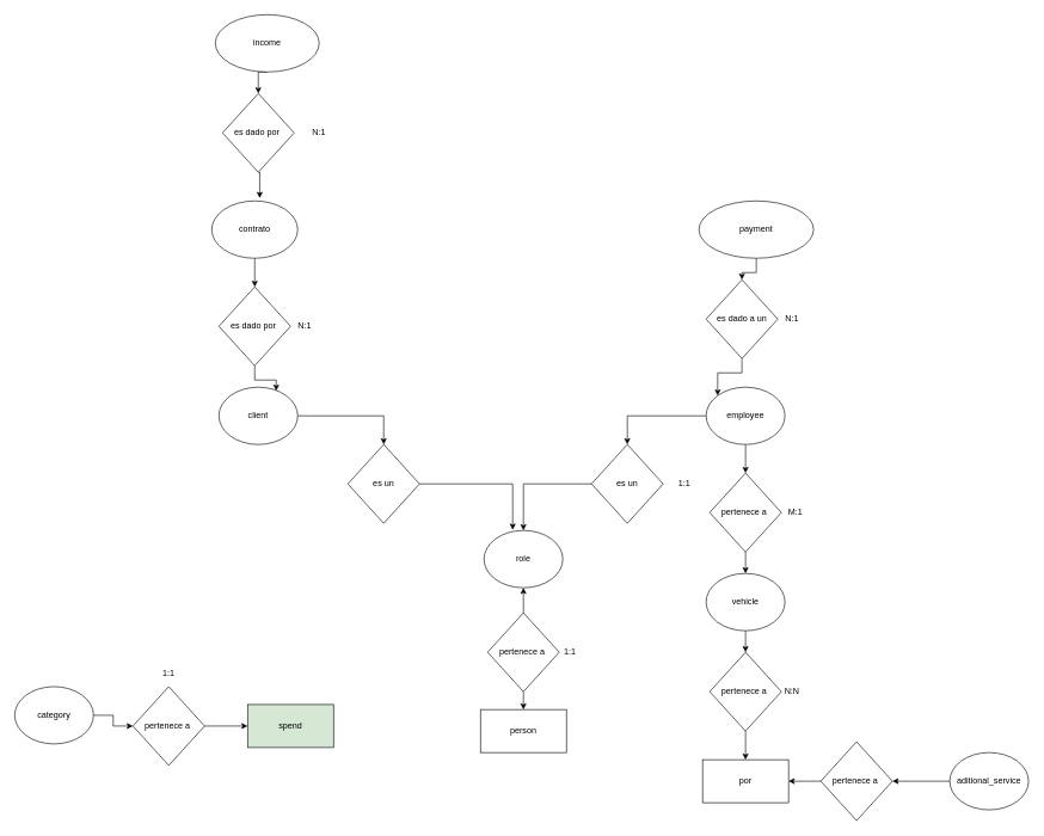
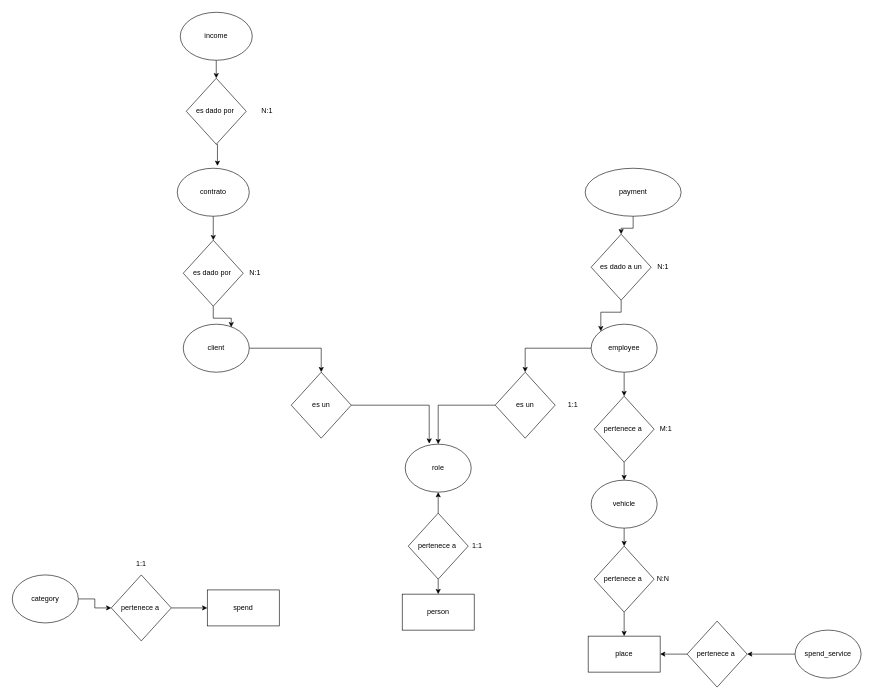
  <mxCell id="0" />
  <mxCell id="1" parent="0" />
  <mxCell id="2" style="edgeStyle=orthogonalEdgeStyle;rounded=0;orthogonalLoop=1;jettySize=auto;html=1;exitX=1;exitY=0.5;exitDx=0;exitDy=0;" edge="1" parent="1" source="3" target="18"><mxGeometry relative="1" as="geometry" /></mxCell>
  <mxCell id="3" value="category" style="ellipse;whiteSpace=wrap;html=1;" vertex="1" parent="1"><mxGeometry x="20" y="958" width="110" height="80" as="geometry" /></mxCell>
- <mxCell id="4" value="spend" style="rounded=0;whiteSpace=wrap;html=1;fillColor=#d5e8d4;" vertex="1" parent="1"><mxGeometry x="345" y="983" width="120" height="60" as="geometry" /></mxCell>
+ <mxCell id="4" value="spend" style="rounded=0;whiteSpace=wrap;html=1;" vertex="1" parent="1"><mxGeometry x="345" y="983" width="120" height="60" as="geometry" /></mxCell>
  <mxCell id="5" style="edgeStyle=orthogonalEdgeStyle;rounded=0;orthogonalLoop=1;jettySize=auto;html=1;entryX=0.5;entryY=0;entryDx=0;entryDy=0;" edge="1" parent="1" source="6" target="24"><mxGeometry relative="1" as="geometry" /></mxCell>
  <mxCell id="6" value="client" style="ellipse;whiteSpace=wrap;html=1;" vertex="1" parent="1"><mxGeometry x="305" y="540" width="110" height="80" as="geometry" /></mxCell>
  <mxCell id="7" style="edgeStyle=orthogonalEdgeStyle;rounded=0;orthogonalLoop=1;jettySize=auto;html=1;exitX=0;exitY=0.5;exitDx=0;exitDy=0;entryX=0.5;entryY=0;entryDx=0;entryDy=0;" edge="1" parent="1" source="9" target="21"><mxGeometry relative="1" as="geometry"><mxPoint x="785" as="targetPoint" y="620" /></mxGeometry></mxCell>
  <mxCell id="8" style="edgeStyle=orthogonalEdgeStyle;rounded=0;orthogonalLoop=1;jettySize=auto;html=1;exitX=0.5;exitY=1;exitDx=0;exitDy=0;entryX=0.5;entryY=0;entryDx=0;entryDy=0;" edge="1" parent="1" source="9" target="50"><mxGeometry relative="1" as="geometry" /></mxCell>
  <mxCell id="9" value="employee" style="ellipse;whiteSpace=wrap;html=1;" vertex="1" parent="1"><mxGeometry x="985" y="540" width="110" height="80" as="geometry" /></mxCell>
  <mxCell id="10" value="person" style="rounded=0;whiteSpace=wrap;html=1;" vertex="1" parent="1"><mxGeometry x="670" y="990" width="120" height="60" as="geometry" /></mxCell>
  <mxCell id="11" value="role" style="ellipse;whiteSpace=wrap;html=1;" vertex="1" parent="1"><mxGeometry x="675" y="740" width="110" height="80" as="geometry" /></mxCell>
- <mxCell id="12" value="por" style="rounded=0;whiteSpace=wrap;html=1;" vertex="1" parent="1"><mxGeometry x="980" y="1060" width="120" height="60" as="geometry" /></mxCell>
+ <mxCell id="12" value="place" style="rounded=0;whiteSpace=wrap;html=1;" vertex="1" parent="1"><mxGeometry x="980" y="1060" width="120" height="60" as="geometry" /></mxCell>
  <mxCell id="13" style="edgeStyle=orthogonalEdgeStyle;rounded=0;orthogonalLoop=1;jettySize=auto;html=1;exitX=0.5;exitY=1;exitDx=0;exitDy=0;" edge="1" parent="1" source="14" target="26"><mxGeometry relative="1" as="geometry" /></mxCell>
  <mxCell id="14" value="contrato" style="ellipse;whiteSpace=wrap;html=1;" vertex="1" parent="1"><mxGeometry x="295" y="280" width="120" height="80" as="geometry" /></mxCell>
  <mxCell id="15" style="edgeStyle=orthogonalEdgeStyle;rounded=0;orthogonalLoop=1;jettySize=auto;html=1;exitX=0.5;exitY=1;exitDx=0;exitDy=0;" edge="1" parent="1" source="16" target="28"><mxGeometry relative="1" as="geometry" /></mxCell>
  <mxCell id="16" value="payment" style="ellipse;whiteSpace=wrap;html=1;" vertex="1" parent="1"><mxGeometry x="975" y="280" width="160" height="80" as="geometry" /></mxCell>
  <mxCell id="17" style="edgeStyle=orthogonalEdgeStyle;rounded=0;orthogonalLoop=1;jettySize=auto;html=1;exitX=1;exitY=0.5;exitDx=0;exitDy=0;" edge="1" parent="1" source="18" target="4"><mxGeometry relative="1" as="geometry" /></mxCell>
  <mxCell id="18" value="pertenece a&amp;nbsp;" style="rhombus;whiteSpace=wrap;html=1;" vertex="1" parent="1"><mxGeometry x="185" y="958" width="100" height="110" as="geometry" /></mxCell>
  <mxCell id="19" value="1:1" style="text;html=1;strokeColor=none;fillColor=none;align=center;verticalAlign=middle;whiteSpace=wrap;rounded=0;" vertex="1" parent="1"><mxGeometry x="205" y="925" width="60" height="30" as="geometry" /></mxCell>
  <mxCell id="20" style="edgeStyle=orthogonalEdgeStyle;rounded=0;orthogonalLoop=1;jettySize=auto;html=1;entryX=0.5;entryY=0;entryDx=0;entryDy=0;" edge="1" parent="1" source="21" target="11"><mxGeometry relative="1" as="geometry" /></mxCell>
  <mxCell id="21" value="es un" style="rhombus;whiteSpace=wrap;html=1;" vertex="1" parent="1"><mxGeometry x="825" width="100" height="110" as="geometry" y="620" /></mxCell>
  <mxCell id="22" value="1:1" style="text;html=1;strokeColor=none;fillColor=none;align=center;verticalAlign=middle;whiteSpace=wrap;rounded=0;" vertex="1" parent="1"><mxGeometry x="925" y="660" width="60" height="30" as="geometry" /></mxCell>
  <mxCell id="23" style="edgeStyle=orthogonalEdgeStyle;rounded=0;orthogonalLoop=1;jettySize=auto;html=1;entryX=0.364;entryY=-0.012;entryDx=0;entryDy=0;entryPerimeter=0;" edge="1" parent="1" source="24" target="11"><mxGeometry relative="1" as="geometry" /></mxCell>
  <mxCell id="24" value="es un" style="rhombus;whiteSpace=wrap;html=1;" vertex="1" parent="1"><mxGeometry x="485" width="100" height="110" as="geometry" y="620" /></mxCell>
  <mxCell id="25" style="edgeStyle=orthogonalEdgeStyle;rounded=0;orthogonalLoop=1;jettySize=auto;html=1;exitX=0.5;exitY=1;exitDx=0;exitDy=0;entryX=0.727;entryY=0.063;entryDx=0;entryDy=0;entryPerimeter=0;" edge="1" parent="1" source="26" target="6"><mxGeometry relative="1" as="geometry" /></mxCell>
  <mxCell id="26" value="es dado por&amp;nbsp;" style="rhombus;whiteSpace=wrap;html=1;" vertex="1" parent="1"><mxGeometry x="305" y="400" width="100" height="110" as="geometry" /></mxCell>
  <mxCell id="27" style="edgeStyle=orthogonalEdgeStyle;rounded=0;orthogonalLoop=1;jettySize=auto;html=1;exitX=0.5;exitY=1;exitDx=0;exitDy=0;entryX=0;entryY=0;entryDx=0;entryDy=0;" edge="1" parent="1" source="28" target="9"><mxGeometry relative="1" as="geometry" /></mxCell>
  <mxCell id="28" value="es dado a un" style="rhombus;whiteSpace=wrap;html=1;" vertex="1" parent="1"><mxGeometry x="985" y="390" width="100" height="110" as="geometry" /></mxCell>
  <mxCell id="29" value="N:1" style="text;html=1;strokeColor=none;fillColor=none;align=center;verticalAlign=middle;whiteSpace=wrap;rounded=0;" vertex="1" parent="1"><mxGeometry x="395" y="440" width="60" height="30" as="geometry" /></mxCell>
  <mxCell id="30" value="N:1" style="text;html=1;strokeColor=none;fillColor=none;align=center;verticalAlign=middle;whiteSpace=wrap;rounded=0;" vertex="1" parent="1"><mxGeometry x="1075" y="430" width="60" height="30" as="geometry" /></mxCell>
  <mxCell id="31" style="edgeStyle=orthogonalEdgeStyle;rounded=0;orthogonalLoop=1;jettySize=auto;html=1;exitX=0.5;exitY=0;exitDx=0;exitDy=0;entryX=0.5;entryY=1;entryDx=0;entryDy=0;" edge="1" parent="1" source="33" target="11"><mxGeometry relative="1" as="geometry" /></mxCell>
  <mxCell id="32" style="edgeStyle=orthogonalEdgeStyle;rounded=0;orthogonalLoop=1;jettySize=auto;html=1;exitX=0.5;exitY=1;exitDx=0;exitDy=0;entryX=0.5;entryY=0;entryDx=0;entryDy=0;" edge="1" parent="1" source="33" target="10"><mxGeometry relative="1" as="geometry" /></mxCell>
  <mxCell id="33" value="pertenece a&amp;nbsp;" style="rhombus;whiteSpace=wrap;html=1;" vertex="1" parent="1"><mxGeometry x="680" y="855" width="100" height="110" as="geometry" /></mxCell>
  <mxCell id="34" value="1:1" style="text;html=1;strokeColor=none;fillColor=none;align=center;verticalAlign=middle;whiteSpace=wrap;rounded=0;" vertex="1" parent="1"><mxGeometry x="765" y="895" width="60" height="30" as="geometry" /></mxCell>
  <mxCell id="35" style="edgeStyle=orthogonalEdgeStyle;rounded=0;orthogonalLoop=1;jettySize=auto;html=1;exitX=0.5;exitY=1;exitDx=0;exitDy=0;" edge="1" parent="1" source="36" target="12"><mxGeometry relative="1" as="geometry" /></mxCell>
  <mxCell id="36" value="pertenece a&amp;nbsp;" style="rhombus;whiteSpace=wrap;html=1;" vertex="1" parent="1"><mxGeometry x="990" y="910" width="100" height="110" as="geometry" /></mxCell>
  <mxCell id="37" value="N:N" style="text;html=1;strokeColor=none;fillColor=none;align=center;verticalAlign=middle;whiteSpace=wrap;rounded=0;" vertex="1" parent="1"><mxGeometry x="1075" y="950" width="60" height="30" as="geometry" /></mxCell>
  <mxCell id="38" style="edgeStyle=orthogonalEdgeStyle;rounded=0;orthogonalLoop=1;jettySize=auto;html=1;exitX=0.5;exitY=1;exitDx=0;exitDy=0;entryX=0.5;entryY=0;entryDx=0;entryDy=0;" edge="1" parent="1" source="39" target="36"><mxGeometry relative="1" as="geometry" /></mxCell>
  <mxCell id="39" value="vehicle" style="ellipse;whiteSpace=wrap;html=1;" vertex="1" parent="1"><mxGeometry x="985" y="800" width="110" height="80" as="geometry" /></mxCell>
  <mxCell id="40" value="" style="edgeStyle=orthogonalEdgeStyle;rounded=0;orthogonalLoop=1;jettySize=auto;html=1;" edge="1" parent="1" source="41" target="43"><mxGeometry relative="1" as="geometry" /></mxCell>
- <mxCell id="41" value="aditional_service" style="ellipse;whiteSpace=wrap;html=1;" vertex="1" parent="1"><mxGeometry x="1325" y="1050" width="110" height="80" as="geometry" /></mxCell>
+ <mxCell id="41" value="spend_service" style="ellipse;whiteSpace=wrap;html=1;" vertex="1" parent="1"><mxGeometry x="1325" y="1050" width="110" height="80" as="geometry" /></mxCell>
  <mxCell id="42" value="" style="edgeStyle=orthogonalEdgeStyle;rounded=0;orthogonalLoop=1;jettySize=auto;html=1;" edge="1" parent="1" source="43" target="12"><mxGeometry relative="1" as="geometry" /></mxCell>
  <mxCell id="43" value="pertenece a&amp;nbsp;" style="rhombus;whiteSpace=wrap;html=1;" vertex="1" parent="1"><mxGeometry x="1145" y="1035" width="100" height="110" as="geometry" /></mxCell>
  <mxCell id="44" style="edgeStyle=orthogonalEdgeStyle;rounded=0;orthogonalLoop=1;jettySize=auto;html=1;exitX=0.5;exitY=1;exitDx=0;exitDy=0;entryX=0.558;entryY=-0.05;entryDx=0;entryDy=0;entryPerimeter=0;" edge="1" parent="1" source="45" target="14"><mxGeometry relative="1" as="geometry" /></mxCell>
  <mxCell id="45" value="es dado por&amp;nbsp;" style="rhombus;whiteSpace=wrap;html=1;" vertex="1" parent="1"><mxGeometry x="310" y="130" width="100" height="110" as="geometry" /></mxCell>
  <mxCell id="46" style="edgeStyle=orthogonalEdgeStyle;rounded=0;orthogonalLoop=1;jettySize=auto;html=1;exitX=0.5;exitY=1;exitDx=0;exitDy=0;entryX=0.5;entryY=0;entryDx=0;entryDy=0;" edge="1" parent="1" source="47" target="45"><mxGeometry relative="1" as="geometry"><mxPoint x="360" y="140" as="targetPoint" /></mxGeometry></mxCell>
- <mxCell id="47" value="income" style="ellipse;whiteSpace=wrap;html=1;" vertex="1" parent="1"><mxGeometry x="300" y="20" width="145" height="80" as="geometry" /></mxCell>
+ <mxCell id="47" value="income" style="ellipse;whiteSpace=wrap;html=1;" vertex="1" parent="1"><mxGeometry x="300" y="20" width="120" height="80" as="geometry" /></mxCell>
  <mxCell id="48" value="N:1" style="text;html=1;strokeColor=none;fillColor=none;align=center;verticalAlign=middle;whiteSpace=wrap;rounded=0;" vertex="1" parent="1"><mxGeometry x="415" y="170" width="60" height="30" as="geometry" /></mxCell>
  <mxCell id="49" style="edgeStyle=orthogonalEdgeStyle;rounded=0;orthogonalLoop=1;jettySize=auto;html=1;exitX=0.5;exitY=1;exitDx=0;exitDy=0;entryX=0.5;entryY=0;entryDx=0;entryDy=0;" edge="1" parent="1" source="50" target="39"><mxGeometry relative="1" as="geometry" /></mxCell>
  <mxCell id="50" value="pertenece a&amp;nbsp;" style="rhombus;whiteSpace=wrap;html=1;" vertex="1" parent="1"><mxGeometry x="990" y="660" width="100" height="110" as="geometry" /></mxCell>
  <mxCell id="51" value="M:1" style="text;html=1;strokeColor=none;fillColor=none;align=center;verticalAlign=middle;whiteSpace=wrap;rounded=0;" vertex="1" parent="1"><mxGeometry x="1080" y="700" width="60" height="30" as="geometry" /></mxCell>
